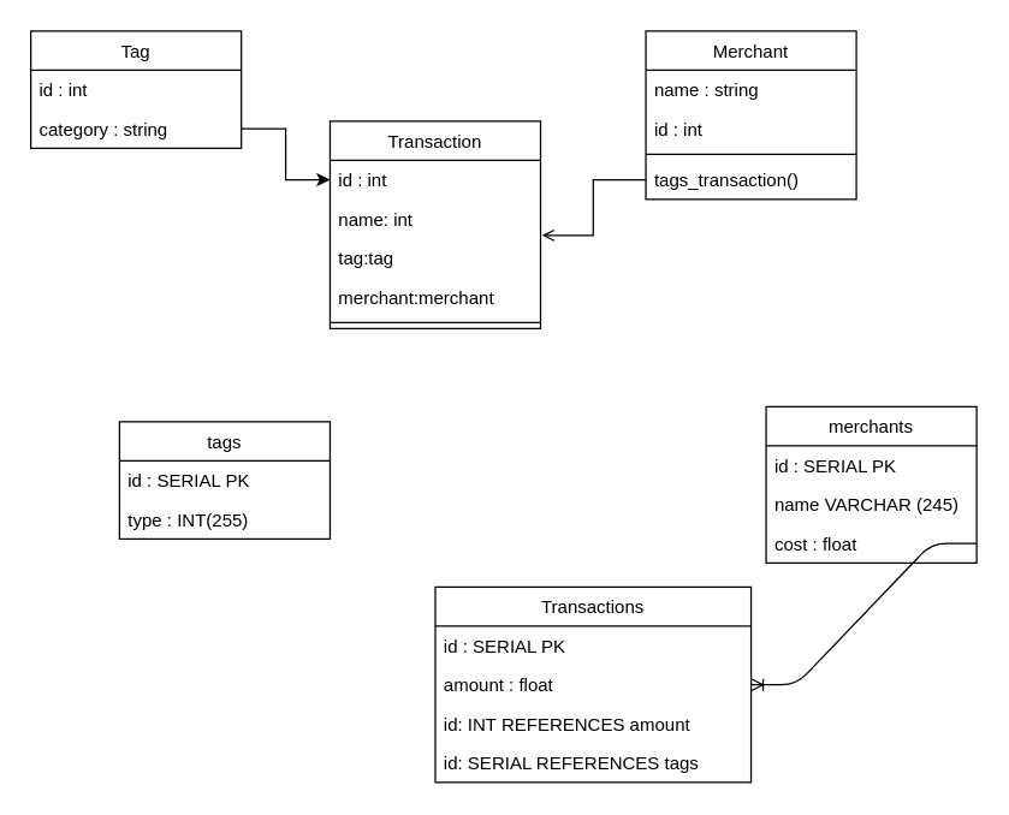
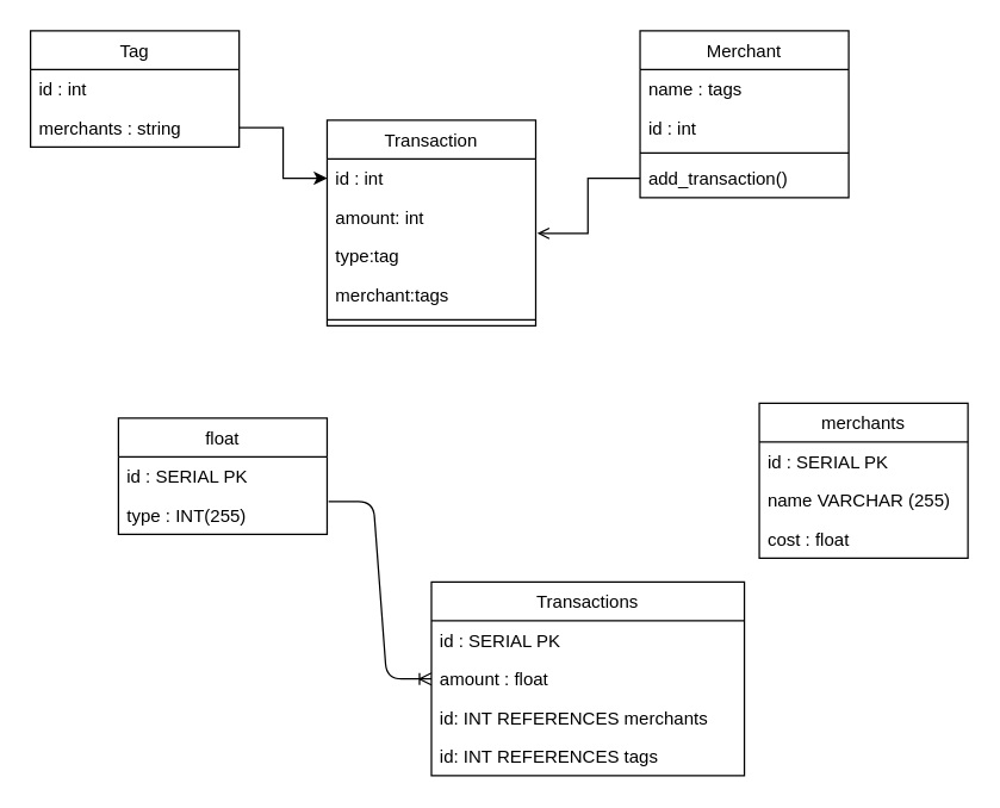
  <mxCell id="0" />
  <mxCell id="1" parent="0" />
  <mxCell id="2" value="Tag" style="swimlane;fontStyle=0;childLayout=stackLayout;horizontal=1;startSize=26;fillColor=none;horizontalStack=0;resizeParent=1;resizeParentMax=0;resizeLast=0;collapsible=1;marginBottom=0;" parent="1" vertex="1"><mxGeometry x="20" y="20" width="140" height="78" as="geometry" /></mxCell>
  <mxCell id="3" value="id : int" style="text;strokeColor=none;fillColor=none;align=left;verticalAlign=top;spacingLeft=4;spacingRight=4;overflow=hidden;rotatable=0;points=[[0,0.5],[1,0.5]];portConstraint=eastwest;" parent="2" vertex="1"><mxGeometry y="26" width="140" height="26" as="geometry" /></mxCell>
- <mxCell id="4" value="category : string" style="text;strokeColor=none;fillColor=none;align=left;verticalAlign=top;spacingLeft=4;spacingRight=4;overflow=hidden;rotatable=0;points=[[0,0.5],[1,0.5]];portConstraint=eastwest;" parent="2" vertex="1"><mxGeometry y="52" width="140" height="26" as="geometry" /></mxCell>
+ <mxCell id="4" value="merchants : string" style="text;strokeColor=none;fillColor=none;align=left;verticalAlign=top;spacingLeft=4;spacingRight=4;overflow=hidden;rotatable=0;points=[[0,0.5],[1,0.5]];portConstraint=eastwest;" parent="2" vertex="1"><mxGeometry y="52" width="140" height="26" as="geometry" /></mxCell>
  <mxCell id="5" value="Merchant" style="swimlane;fontStyle=0;childLayout=stackLayout;horizontal=1;startSize=26;fillColor=none;horizontalStack=0;resizeParent=1;resizeParentMax=0;resizeLast=0;collapsible=1;marginBottom=0;" parent="1" vertex="1"><mxGeometry x="429" y="20" width="140" height="112" as="geometry" /></mxCell>
- <mxCell id="6" value="name : string" style="text;strokeColor=none;fillColor=none;align=left;verticalAlign=top;spacingLeft=4;spacingRight=4;overflow=hidden;rotatable=0;points=[[0,0.5],[1,0.5]];portConstraint=eastwest;" parent="5" vertex="1"><mxGeometry y="26" width="140" height="26" as="geometry" /></mxCell>
+ <mxCell id="6" value="name : tags" style="text;strokeColor=none;fillColor=none;align=left;verticalAlign=top;spacingLeft=4;spacingRight=4;overflow=hidden;rotatable=0;points=[[0,0.5],[1,0.5]];portConstraint=eastwest;" parent="5" vertex="1"><mxGeometry y="26" width="140" height="26" as="geometry" /></mxCell>
  <mxCell id="7" value="id : int" style="text;strokeColor=none;fillColor=none;align=left;verticalAlign=top;spacingLeft=4;spacingRight=4;overflow=hidden;rotatable=0;points=[[0,0.5],[1,0.5]];portConstraint=eastwest;" parent="5" vertex="1"><mxGeometry y="52" width="140" height="26" as="geometry" /></mxCell>
  <mxCell id="8" value="" style="line;strokeWidth=1;fillColor=none;align=left;verticalAlign=middle;spacingTop=-1;spacingLeft=3;spacingRight=3;rotatable=0;labelPosition=right;points=[];portConstraint=eastwest;" parent="5" vertex="1"><mxGeometry y="78" width="140" height="8" as="geometry" /></mxCell>
- <mxCell id="9" value="tags_transaction()" style="text;strokeColor=none;fillColor=none;align=left;verticalAlign=top;spacingLeft=4;spacingRight=4;overflow=hidden;rotatable=0;points=[[0,0.5],[1,0.5]];portConstraint=eastwest;" parent="5" vertex="1"><mxGeometry y="86" width="140" height="26" as="geometry" /></mxCell>
+ <mxCell id="9" value="add_transaction()" style="text;strokeColor=none;fillColor=none;align=left;verticalAlign=top;spacingLeft=4;spacingRight=4;overflow=hidden;rotatable=0;points=[[0,0.5],[1,0.5]];portConstraint=eastwest;" parent="5" vertex="1"><mxGeometry y="86" width="140" height="26" as="geometry" /></mxCell>
  <mxCell id="10" style="edgeStyle=orthogonalEdgeStyle;rounded=0;orthogonalLoop=1;jettySize=auto;html=1;entryX=0;entryY=0.5;entryDx=0;entryDy=0;" edge="1" parent="1" source="4" target="13"><mxGeometry relative="1" as="geometry" /></mxCell>
  <mxCell id="11" style="edgeStyle=orthogonalEdgeStyle;rounded=0;orthogonalLoop=1;jettySize=auto;html=1;exitX=0;exitY=0.5;exitDx=0;exitDy=0;entryX=1.007;entryY=-0.077;entryDx=0;entryDy=0;entryPerimeter=0;endArrow=open;" edge="1" parent="1" source="9" target="15"><mxGeometry relative="1" as="geometry" /></mxCell>
  <mxCell id="12" value="Transaction" style="swimlane;fontStyle=0;childLayout=stackLayout;horizontal=1;startSize=26;fillColor=none;horizontalStack=0;resizeParent=1;resizeParentMax=0;resizeLast=0;collapsible=1;marginBottom=0;" parent="1" vertex="1"><mxGeometry x="219" y="80" width="140" height="138" as="geometry" /></mxCell>
  <mxCell id="13" value="id : int" style="text;strokeColor=none;fillColor=none;align=left;verticalAlign=top;spacingLeft=4;spacingRight=4;overflow=hidden;rotatable=0;points=[[0,0.5],[1,0.5]];portConstraint=eastwest;" parent="12" vertex="1"><mxGeometry y="26" width="140" height="26" as="geometry" /></mxCell>
- <mxCell id="14" value="name: int" style="text;strokeColor=none;fillColor=none;align=left;verticalAlign=top;spacingLeft=4;spacingRight=4;overflow=hidden;rotatable=0;points=[[0,0.5],[1,0.5]];portConstraint=eastwest;" vertex="1" parent="12"><mxGeometry y="52" width="140" height="26" as="geometry" /></mxCell>
- <mxCell id="15" value="tag:tag" style="text;strokeColor=none;fillColor=none;align=left;verticalAlign=top;spacingLeft=4;spacingRight=4;overflow=hidden;rotatable=0;points=[[0,0.5],[1,0.5]];portConstraint=eastwest;" parent="12" vertex="1"><mxGeometry y="78" width="140" height="26" as="geometry" /></mxCell>
- <mxCell id="16" value="merchant:merchant" style="text;strokeColor=none;fillColor=none;align=left;verticalAlign=top;spacingLeft=4;spacingRight=4;overflow=hidden;rotatable=0;points=[[0,0.5],[1,0.5]];portConstraint=eastwest;" vertex="1" parent="12"><mxGeometry y="104" width="140" height="26" as="geometry" /></mxCell>
+ <mxCell id="14" value="amount: int" style="text;strokeColor=none;fillColor=none;align=left;verticalAlign=top;spacingLeft=4;spacingRight=4;overflow=hidden;rotatable=0;points=[[0,0.5],[1,0.5]];portConstraint=eastwest;" vertex="1" parent="12"><mxGeometry y="52" width="140" height="26" as="geometry" /></mxCell>
+ <mxCell id="15" value="type:tag" style="text;strokeColor=none;fillColor=none;align=left;verticalAlign=top;spacingLeft=4;spacingRight=4;overflow=hidden;rotatable=0;points=[[0,0.5],[1,0.5]];portConstraint=eastwest;" parent="12" vertex="1"><mxGeometry y="78" width="140" height="26" as="geometry" /></mxCell>
+ <mxCell id="16" value="merchant:tags" style="text;strokeColor=none;fillColor=none;align=left;verticalAlign=top;spacingLeft=4;spacingRight=4;overflow=hidden;rotatable=0;points=[[0,0.5],[1,0.5]];portConstraint=eastwest;" vertex="1" parent="12"><mxGeometry y="104" width="140" height="26" as="geometry" /></mxCell>
  <mxCell id="17" value="" style="line;strokeWidth=1;fillColor=none;align=left;verticalAlign=middle;spacingTop=-1;spacingLeft=3;spacingRight=3;rotatable=0;labelPosition=right;points=[];portConstraint=eastwest;" parent="12" vertex="1"><mxGeometry y="130" width="140" height="8" as="geometry" /></mxCell>
- <mxCell id="18" value="" style="edgeStyle=entityRelationEdgeStyle;fontSize=12;html=1;endArrow=ERoneToMany;exitX=1;exitY=0.5;exitDx=0;exitDy=0;" edge="1" parent="1" source="22" target="25"><mxGeometry width="100" height="100" relative="1" as="geometry"><mxPoint x="459" y="450" as="sourcePoint" /><mxPoint x="559" y="350" as="targetPoint" /></mxGeometry></mxCell>
  <mxCell id="19" value="merchants" style="swimlane;fontStyle=0;childLayout=stackLayout;horizontal=1;startSize=26;fillColor=none;horizontalStack=0;resizeParent=1;resizeParentMax=0;resizeLast=0;collapsible=1;marginBottom=0;" parent="1" vertex="1"><mxGeometry x="509" y="270" width="140" height="104" as="geometry" /></mxCell>
  <mxCell id="20" value="id : SERIAL PK" style="text;strokeColor=none;fillColor=none;align=left;verticalAlign=top;spacingLeft=4;spacingRight=4;overflow=hidden;rotatable=0;points=[[0,0.5],[1,0.5]];portConstraint=eastwest;" parent="19" vertex="1"><mxGeometry y="26" width="140" height="26" as="geometry" /></mxCell>
- <mxCell id="21" value="name VARCHAR (245)" style="text;strokeColor=none;fillColor=none;align=left;verticalAlign=top;spacingLeft=4;spacingRight=4;overflow=hidden;rotatable=0;points=[[0,0.5],[1,0.5]];portConstraint=eastwest;" parent="19" vertex="1"><mxGeometry y="52" width="140" height="26" as="geometry" /></mxCell>
+ <mxCell id="21" value="name VARCHAR (255)" style="text;strokeColor=none;fillColor=none;align=left;verticalAlign=top;spacingLeft=4;spacingRight=4;overflow=hidden;rotatable=0;points=[[0,0.5],[1,0.5]];portConstraint=eastwest;" parent="19" vertex="1"><mxGeometry y="52" width="140" height="26" as="geometry" /></mxCell>
  <mxCell id="22" value="cost : float" style="text;strokeColor=none;fillColor=none;align=left;verticalAlign=top;spacingLeft=4;spacingRight=4;overflow=hidden;rotatable=0;points=[[0,0.5],[1,0.5]];portConstraint=eastwest;" parent="19" vertex="1"><mxGeometry y="78" width="140" height="26" as="geometry" /></mxCell>
  <mxCell id="23" value="Transactions" style="swimlane;fontStyle=0;childLayout=stackLayout;horizontal=1;startSize=26;fillColor=none;horizontalStack=0;resizeParent=1;resizeParentMax=0;resizeLast=0;collapsible=1;marginBottom=0;" parent="1" vertex="1"><mxGeometry x="289" y="390" width="210" height="130" as="geometry" /></mxCell>
  <mxCell id="24" value="id : SERIAL PK" style="text;strokeColor=none;fillColor=none;align=left;verticalAlign=top;spacingLeft=4;spacingRight=4;overflow=hidden;rotatable=0;points=[[0,0.5],[1,0.5]];portConstraint=eastwest;" parent="23" vertex="1"><mxGeometry y="26" width="210" height="26" as="geometry" /></mxCell>
  <mxCell id="25" value="amount : float" style="text;strokeColor=none;fillColor=none;align=left;verticalAlign=top;spacingLeft=4;spacingRight=4;overflow=hidden;rotatable=0;points=[[0,0.5],[1,0.5]];portConstraint=eastwest;" parent="23" vertex="1"><mxGeometry y="52" width="210" height="26" as="geometry" /></mxCell>
- <mxCell id="26" value="id: INT REFERENCES amount" style="text;strokeColor=none;fillColor=none;align=left;verticalAlign=top;spacingLeft=4;spacingRight=4;overflow=hidden;rotatable=0;points=[[0,0.5],[1,0.5]];portConstraint=eastwest;" vertex="1" parent="23"><mxGeometry y="78" width="210" height="26" as="geometry" /></mxCell>
- <mxCell id="27" value="id: SERIAL REFERENCES tags" style="text;strokeColor=none;fillColor=none;align=left;verticalAlign=top;spacingLeft=4;spacingRight=4;overflow=hidden;rotatable=0;points=[[0,0.5],[1,0.5]];portConstraint=eastwest;" vertex="1" parent="23"><mxGeometry y="104" width="210" height="26" as="geometry" /></mxCell>
- <mxCell id="29" value="tags" style="swimlane;fontStyle=0;childLayout=stackLayout;horizontal=1;startSize=26;fillColor=none;horizontalStack=0;resizeParent=1;resizeParentMax=0;resizeLast=0;collapsible=1;marginBottom=0;" parent="1" vertex="1"><mxGeometry x="79" y="280" width="140" height="78" as="geometry" /></mxCell>
+ <mxCell id="26" value="id: INT REFERENCES merchants" style="text;strokeColor=none;fillColor=none;align=left;verticalAlign=top;spacingLeft=4;spacingRight=4;overflow=hidden;rotatable=0;points=[[0,0.5],[1,0.5]];portConstraint=eastwest;" vertex="1" parent="23"><mxGeometry y="78" width="210" height="26" as="geometry" /></mxCell>
+ <mxCell id="27" value="id: INT REFERENCES tags" style="text;strokeColor=none;fillColor=none;align=left;verticalAlign=top;spacingLeft=4;spacingRight=4;overflow=hidden;rotatable=0;points=[[0,0.5],[1,0.5]];portConstraint=eastwest;" vertex="1" parent="23"><mxGeometry y="104" width="210" height="26" as="geometry" /></mxCell>
+ <mxCell id="28" value="" style="edgeStyle=entityRelationEdgeStyle;fontSize=12;html=1;endArrow=ERoneToMany;exitX=1.007;exitY=0.154;exitDx=0;exitDy=0;exitPerimeter=0;entryX=0;entryY=0.5;entryDx=0;entryDy=0;" edge="1" parent="1" source="31" target="25"><mxGeometry width="100" height="100" relative="1" as="geometry"><mxPoint x="108" y="520" as="sourcePoint" /><mxPoint x="208" y="420" as="targetPoint" /></mxGeometry></mxCell>
+ <mxCell id="29" value="float" style="swimlane;fontStyle=0;childLayout=stackLayout;horizontal=1;startSize=26;fillColor=none;horizontalStack=0;resizeParent=1;resizeParentMax=0;resizeLast=0;collapsible=1;marginBottom=0;" parent="1" vertex="1"><mxGeometry x="79" y="280" width="140" height="78" as="geometry" /></mxCell>
  <mxCell id="30" value="id : SERIAL PK" style="text;strokeColor=none;fillColor=none;align=left;verticalAlign=top;spacingLeft=4;spacingRight=4;overflow=hidden;rotatable=0;points=[[0,0.5],[1,0.5]];portConstraint=eastwest;" parent="29" vertex="1"><mxGeometry y="26" width="140" height="26" as="geometry" /></mxCell>
  <mxCell id="31" value="type : INT(255)" style="text;strokeColor=none;fillColor=none;align=left;verticalAlign=top;spacingLeft=4;spacingRight=4;overflow=hidden;rotatable=0;points=[[0,0.5],[1,0.5]];portConstraint=eastwest;" parent="29" vertex="1"><mxGeometry y="52" width="140" height="26" as="geometry" /></mxCell>
